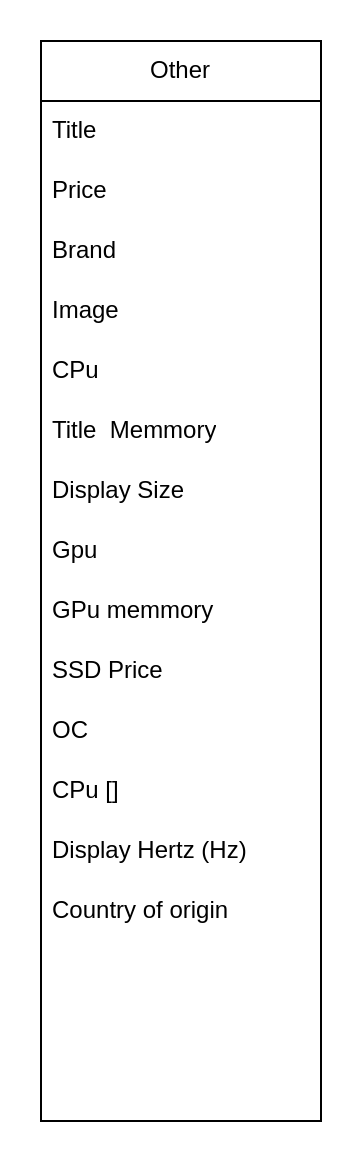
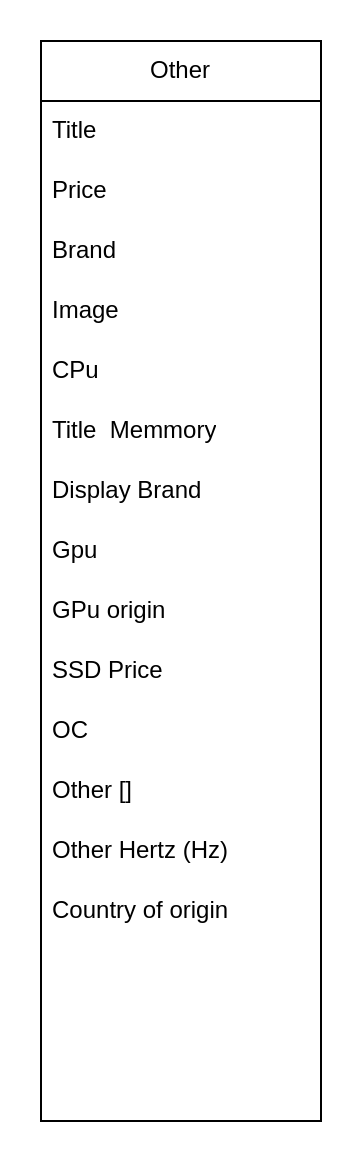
  <mxCell id="0" />
  <mxCell id="1" parent="0" />
  <mxCell id="2" value="Other" style="swimlane;fontStyle=0;childLayout=stackLayout;horizontal=1;startSize=30;horizontalStack=0;resizeParent=1;resizeParentMax=0;resizeLast=0;collapsible=1;marginBottom=0;whiteSpace=wrap;html=1;" vertex="1" parent="1"><mxGeometry x="20" y="20" width="140" height="540" as="geometry" /></mxCell>
  <mxCell id="3" value="Title" style="text;strokeColor=none;fillColor=none;align=left;verticalAlign=middle;spacingLeft=4;spacingRight=4;overflow=hidden;points=[[0,0.5],[1,0.5]];portConstraint=eastwest;rotatable=0;whiteSpace=wrap;html=1;" vertex="1" parent="2"><mxGeometry y="30" width="140" height="30" as="geometry" /></mxCell>
  <mxCell id="4" value="Price" style="text;strokeColor=none;fillColor=none;align=left;verticalAlign=middle;spacingLeft=4;spacingRight=4;overflow=hidden;points=[[0,0.5],[1,0.5]];portConstraint=eastwest;rotatable=0;whiteSpace=wrap;html=1;" vertex="1" parent="2"><mxGeometry y="60" width="140" height="30" as="geometry" /></mxCell>
  <mxCell id="5" value="Brand" style="text;strokeColor=none;fillColor=none;align=left;verticalAlign=middle;spacingLeft=4;spacingRight=4;overflow=hidden;points=[[0,0.5],[1,0.5]];portConstraint=eastwest;rotatable=0;whiteSpace=wrap;html=1;" vertex="1" parent="2"><mxGeometry y="90" width="140" height="30" as="geometry" /></mxCell>
  <mxCell id="6" value="Image" style="text;strokeColor=none;fillColor=none;align=left;verticalAlign=middle;spacingLeft=4;spacingRight=4;overflow=hidden;points=[[0,0.5],[1,0.5]];portConstraint=eastwest;rotatable=0;whiteSpace=wrap;html=1;" vertex="1" parent="2"><mxGeometry y="120" width="140" height="30" as="geometry" /></mxCell>
  <mxCell id="7" value="CPu&amp;nbsp;" style="text;strokeColor=none;fillColor=none;align=left;verticalAlign=middle;spacingLeft=4;spacingRight=4;overflow=hidden;points=[[0,0.5],[1,0.5]];portConstraint=eastwest;rotatable=0;whiteSpace=wrap;html=1;" vertex="1" parent="2"><mxGeometry y="150" width="140" height="30" as="geometry" /></mxCell>
  <mxCell id="8" value="Title&amp;nbsp; Memmory" style="text;strokeColor=none;fillColor=none;align=left;verticalAlign=middle;spacingLeft=4;spacingRight=4;overflow=hidden;points=[[0,0.5],[1,0.5]];portConstraint=eastwest;rotatable=0;whiteSpace=wrap;html=1;" vertex="1" parent="2"><mxGeometry y="180" width="140" height="30" as="geometry" /></mxCell>
- <mxCell id="9" value="Display Size" style="text;strokeColor=none;fillColor=none;align=left;verticalAlign=middle;spacingLeft=4;spacingRight=4;overflow=hidden;points=[[0,0.5],[1,0.5]];portConstraint=eastwest;rotatable=0;whiteSpace=wrap;html=1;" vertex="1" parent="2"><mxGeometry y="210" width="140" height="30" as="geometry" /></mxCell>
+ <mxCell id="9" value="Display Brand" style="text;strokeColor=none;fillColor=none;align=left;verticalAlign=middle;spacingLeft=4;spacingRight=4;overflow=hidden;points=[[0,0.5],[1,0.5]];portConstraint=eastwest;rotatable=0;whiteSpace=wrap;html=1;" vertex="1" parent="2"><mxGeometry y="210" width="140" height="30" as="geometry" /></mxCell>
  <mxCell id="10" value="Gpu" style="text;strokeColor=none;fillColor=none;align=left;verticalAlign=middle;spacingLeft=4;spacingRight=4;overflow=hidden;points=[[0,0.5],[1,0.5]];portConstraint=eastwest;rotatable=0;whiteSpace=wrap;html=1;" vertex="1" parent="2"><mxGeometry y="240" width="140" height="30" as="geometry" /></mxCell>
- <mxCell id="11" value="GPu memmory" style="text;strokeColor=none;fillColor=none;align=left;verticalAlign=middle;spacingLeft=4;spacingRight=4;overflow=hidden;points=[[0,0.5],[1,0.5]];portConstraint=eastwest;rotatable=0;whiteSpace=wrap;html=1;" vertex="1" parent="2"><mxGeometry y="270" width="140" height="30" as="geometry" /></mxCell>
+ <mxCell id="11" value="GPu origin" style="text;strokeColor=none;fillColor=none;align=left;verticalAlign=middle;spacingLeft=4;spacingRight=4;overflow=hidden;points=[[0,0.5],[1,0.5]];portConstraint=eastwest;rotatable=0;whiteSpace=wrap;html=1;" vertex="1" parent="2"><mxGeometry y="270" width="140" height="30" as="geometry" /></mxCell>
  <mxCell id="12" value="SSD Price" style="text;strokeColor=none;fillColor=none;align=left;verticalAlign=middle;spacingLeft=4;spacingRight=4;overflow=hidden;points=[[0,0.5],[1,0.5]];portConstraint=eastwest;rotatable=0;whiteSpace=wrap;html=1;" vertex="1" parent="2"><mxGeometry y="300" width="140" height="30" as="geometry" /></mxCell>
  <mxCell id="13" value="OC" style="text;strokeColor=none;fillColor=none;align=left;verticalAlign=middle;spacingLeft=4;spacingRight=4;overflow=hidden;points=[[0,0.5],[1,0.5]];portConstraint=eastwest;rotatable=0;whiteSpace=wrap;html=1;" vertex="1" parent="2"><mxGeometry y="330" width="140" height="30" as="geometry" /></mxCell>
- <mxCell id="14" value="CPu []" style="text;strokeColor=none;fillColor=none;align=left;verticalAlign=middle;spacingLeft=4;spacingRight=4;overflow=hidden;points=[[0,0.5],[1,0.5]];portConstraint=eastwest;rotatable=0;whiteSpace=wrap;html=1;" vertex="1" parent="2"><mxGeometry y="360" width="140" height="30" as="geometry" /></mxCell>
- <mxCell id="15" value="Display Hertz (Hz)" style="text;strokeColor=none;fillColor=none;align=left;verticalAlign=middle;spacingLeft=4;spacingRight=4;overflow=hidden;points=[[0,0.5],[1,0.5]];portConstraint=eastwest;rotatable=0;whiteSpace=wrap;html=1;" vertex="1" parent="2"><mxGeometry y="390" width="140" height="30" as="geometry" /></mxCell>
+ <mxCell id="14" value="Other []" style="text;strokeColor=none;fillColor=none;align=left;verticalAlign=middle;spacingLeft=4;spacingRight=4;overflow=hidden;points=[[0,0.5],[1,0.5]];portConstraint=eastwest;rotatable=0;whiteSpace=wrap;html=1;" vertex="1" parent="2"><mxGeometry y="360" width="140" height="30" as="geometry" /></mxCell>
+ <mxCell id="15" value="Other Hertz (Hz)" style="text;strokeColor=none;fillColor=none;align=left;verticalAlign=middle;spacingLeft=4;spacingRight=4;overflow=hidden;points=[[0,0.5],[1,0.5]];portConstraint=eastwest;rotatable=0;whiteSpace=wrap;html=1;" vertex="1" parent="2"><mxGeometry y="390" width="140" height="30" as="geometry" /></mxCell>
  <mxCell id="16" value="Country of origin" style="text;strokeColor=none;fillColor=none;align=left;verticalAlign=middle;spacingLeft=4;spacingRight=4;overflow=hidden;points=[[0,0.5],[1,0.5]];portConstraint=eastwest;rotatable=0;whiteSpace=wrap;html=1;" vertex="1" parent="2"><mxGeometry y="420" width="140" height="30" as="geometry" /></mxCell>
  <mxCell id="17" style="text;strokeColor=none;fillColor=none;align=left;verticalAlign=middle;spacingLeft=4;spacingRight=4;overflow=hidden;points=[[0,0.5],[1,0.5]];portConstraint=eastwest;rotatable=0;whiteSpace=wrap;html=1;" vertex="1" parent="2"><mxGeometry y="450" width="140" height="30" as="geometry" /></mxCell>
  <mxCell id="18" style="text;strokeColor=none;fillColor=none;align=left;verticalAlign=middle;spacingLeft=4;spacingRight=4;overflow=hidden;points=[[0,0.5],[1,0.5]];portConstraint=eastwest;rotatable=0;whiteSpace=wrap;html=1;" vertex="1" parent="2"><mxGeometry y="480" width="140" height="30" as="geometry" /></mxCell>
  <mxCell id="19" style="text;strokeColor=none;fillColor=none;align=left;verticalAlign=middle;spacingLeft=4;spacingRight=4;overflow=hidden;points=[[0,0.5],[1,0.5]];portConstraint=eastwest;rotatable=0;whiteSpace=wrap;html=1;" vertex="1" parent="2"><mxGeometry y="510" width="140" height="30" as="geometry" /></mxCell>
